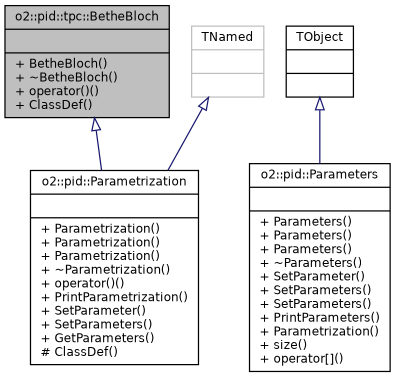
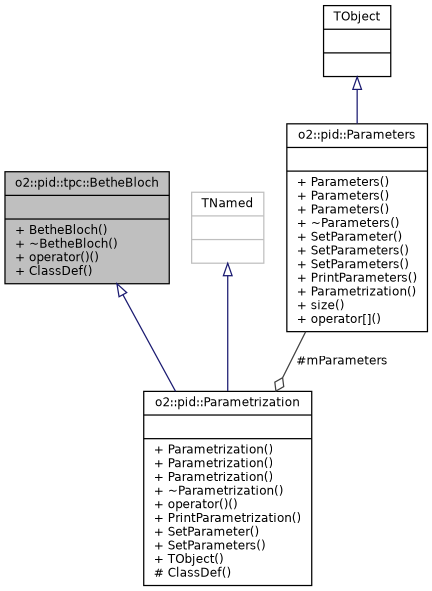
  digraph {
    node [color=black fontname=Helvetica fontsize=10 shape=record]
    edge [arrowtail=onormal color=midnightblue dir=back fontname=Helvetica fontsize=10 labelfontname=Helvetica labelfontsize=10 style=solid]
    n1 [fillcolor=grey75 fontcolor=black height=0.2 label="{o2::pid::tpc::BetheBloch\n||+ BetheBloch()\l+ ~BetheBloch()\l+ operator()()\l+ ClassDef()\l}" style=filled width=0.4]
-   n2 [height=0.2 label="{o2::pid::Parametrization\n||+ Parametrization()\l+ Parametrization()\l+ Parametrization()\l+ ~Parametrization()\l+ operator()()\l+ PrintParametrization()\l+ SetParameter()\l+ SetParameters()\l+ GetParameters()\l# ClassDef()\l}" width=0.4]
+   n2 [height=0.2 label="{o2::pid::Parametrization\n||+ Parametrization()\l+ Parametrization()\l+ Parametrization()\l+ ~Parametrization()\l+ operator()()\l+ PrintParametrization()\l+ SetParameter()\l+ SetParameters()\l+ TObject()\l# ClassDef()\l}" width=0.4]
    n3 [color=grey75 height=0.2 label="{TNamed\n||}" width=0.4]
    n4 [height=0.2 label="{o2::pid::Parameters\n||+ Parameters()\l+ Parameters()\l+ Parameters()\l+ ~Parameters()\l+ SetParameter()\l+ SetParameters()\l+ SetParameters()\l+ PrintParameters()\l+ Parametrization()\l+ size()\l+ operator[]()\l}" width=0.4]
    n5 [height=0.2 label="{TObject\n||}" width=0.4]
    n1 -> n2
    n3 -> n2
+   n4 -> n2 [arrowhead=odiamond color=grey25 label=" #mParameters" arrowtail="" dir=""]
    n5 -> n4
  }
